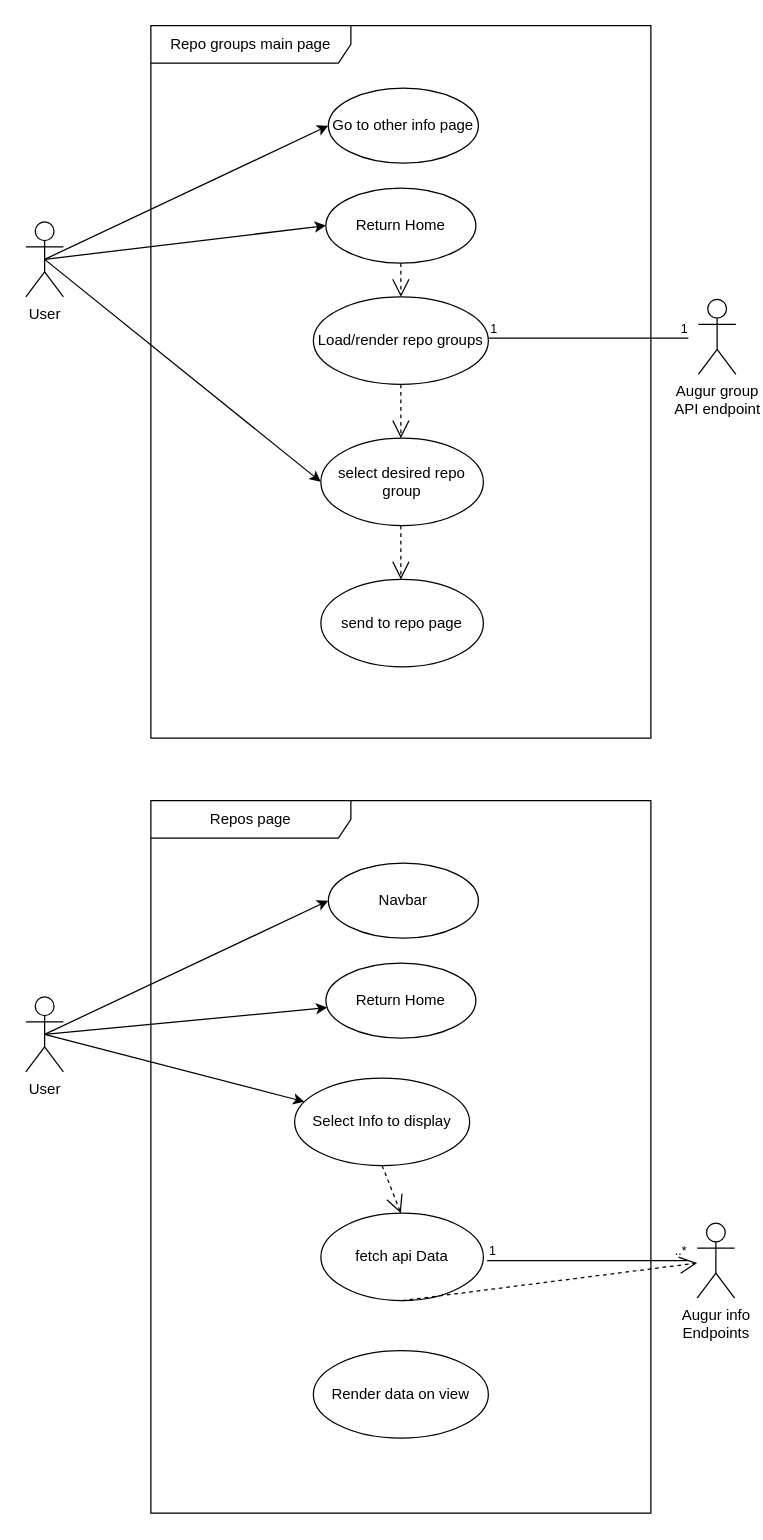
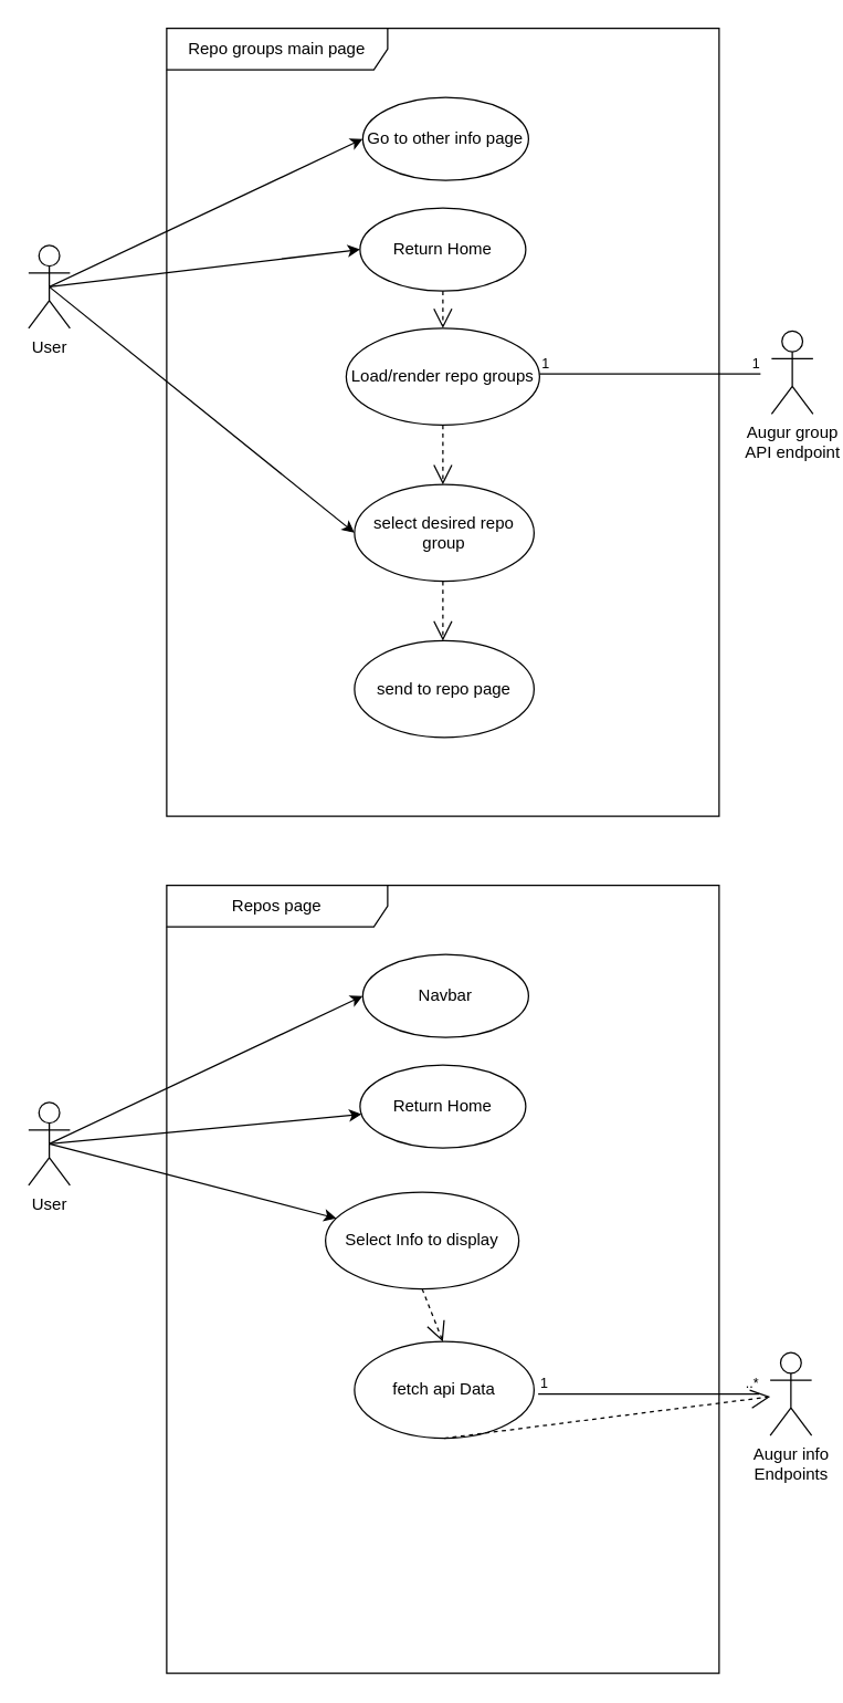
  <mxCell id="0" />
  <mxCell id="1" parent="0" />
  <mxCell id="2" value="Repo groups main page" style="shape=umlFrame;whiteSpace=wrap;html=1;width=160;height=30;" parent="1" vertex="1"><mxGeometry x="120" y="20" width="400" height="570" as="geometry" /></mxCell>
  <mxCell id="3" style="rounded=0;orthogonalLoop=1;jettySize=auto;html=1;exitX=0.5;exitY=0.5;exitDx=0;exitDy=0;exitPerimeter=0;entryX=0;entryY=0.5;entryDx=0;entryDy=0;" parent="1" source="6" target="12" edge="1"><mxGeometry relative="1" as="geometry"><mxPoint x="240" y="207" as="targetPoint" /></mxGeometry></mxCell>
  <mxCell id="4" style="edgeStyle=none;rounded=0;orthogonalLoop=1;jettySize=auto;html=1;exitX=0.5;exitY=0.5;exitDx=0;exitDy=0;exitPerimeter=0;entryX=0;entryY=0.5;entryDx=0;entryDy=0;" parent="1" source="6" target="10" edge="1"><mxGeometry relative="1" as="geometry" /></mxCell>
  <mxCell id="5" style="rounded=0;orthogonalLoop=1;jettySize=auto;html=1;exitX=0.5;exitY=0.5;exitDx=0;exitDy=0;exitPerimeter=0;entryX=0;entryY=0.5;entryDx=0;entryDy=0;" edge="1" parent="1" source="6" target="8"><mxGeometry relative="1" as="geometry" /></mxCell>
  <mxCell id="6" value="User" style="shape=umlActor;verticalLabelPosition=bottom;labelBackgroundColor=#ffffff;verticalAlign=top;html=1;" parent="1" vertex="1"><mxGeometry x="20" y="177" width="30" height="60" as="geometry" /></mxCell>
  <mxCell id="7" value="Load/render repo groups" style="ellipse;whiteSpace=wrap;html=1;" parent="1" vertex="1"><mxGeometry x="250" y="237" width="140" height="70" as="geometry" /></mxCell>
  <mxCell id="8" value="Return Home" style="ellipse;whiteSpace=wrap;html=1;" parent="1" vertex="1"><mxGeometry x="260" y="150" width="120" height="60" as="geometry" /></mxCell>
  <mxCell id="9" value="" style="endArrow=open;endSize=12;dashed=1;html=1;entryX=0.5;entryY=0;entryDx=0;entryDy=0;exitX=0.5;exitY=1;exitDx=0;exitDy=0;" parent="1" source="8" target="7" edge="1"><mxGeometry x="0.125" y="20" width="160" relative="1" as="geometry"><mxPoint x="10" y="90" as="sourcePoint" /><mxPoint x="50" y="100" as="targetPoint" /><mxPoint as="offset" /></mxGeometry></mxCell>
  <mxCell id="10" value="Go to other info page" style="ellipse;whiteSpace=wrap;html=1;" parent="1" vertex="1"><mxGeometry x="262" y="70" width="120" height="60" as="geometry" /></mxCell>
  <mxCell id="11" value="" style="endArrow=open;endSize=12;dashed=1;html=1;exitX=0.5;exitY=1;exitDx=0;exitDy=0;entryX=0.5;entryY=0.579;entryDx=0;entryDy=0;entryPerimeter=0;" parent="1" source="7" target="2" edge="1"><mxGeometry x="0.069" y="-10" width="160" relative="1" as="geometry"><mxPoint x="270" y="340" as="sourcePoint" /><mxPoint x="430" y="340" as="targetPoint" /><mxPoint as="offset" /></mxGeometry></mxCell>
  <mxCell id="12" value="select desired repo group" style="ellipse;whiteSpace=wrap;html=1;" parent="1" vertex="1"><mxGeometry x="256" y="350" width="130" height="70" as="geometry" /></mxCell>
  <mxCell id="13" value="Augur group &lt;br&gt;API endpoint" style="shape=umlActor;verticalLabelPosition=bottom;labelBackgroundColor=#ffffff;verticalAlign=top;html=1;" parent="1" vertex="1"><mxGeometry x="558" y="239" width="30" height="60" as="geometry" /></mxCell>
  <mxCell id="14" value="" style="endArrow=none;html=1;edgeStyle=orthogonalEdgeStyle;" parent="1" edge="1"><mxGeometry relative="1" as="geometry"><mxPoint x="390" y="270" as="sourcePoint" /><mxPoint x="550" y="270" as="targetPoint" /></mxGeometry></mxCell>
  <mxCell id="15" value="1" style="resizable=0;html=1;align=left;verticalAlign=bottom;labelBackgroundColor=#ffffff;fontSize=10;" parent="14" connectable="0" vertex="1"><mxGeometry x="-1" relative="1" as="geometry" /></mxCell>
  <mxCell id="16" value="1" style="resizable=0;html=1;align=right;verticalAlign=bottom;labelBackgroundColor=#ffffff;fontSize=10;" parent="14" connectable="0" vertex="1"><mxGeometry x="1" relative="1" as="geometry" /></mxCell>
  <mxCell id="17" value="Repos page" style="shape=umlFrame;whiteSpace=wrap;html=1;width=160;height=30;" parent="1" vertex="1"><mxGeometry x="120" y="640" width="400" height="570" as="geometry" /></mxCell>
  <mxCell id="18" style="rounded=0;orthogonalLoop=1;jettySize=auto;html=1;exitX=0.5;exitY=0.5;exitDx=0;exitDy=0;exitPerimeter=0;" parent="1" source="21" target="22" edge="1"><mxGeometry relative="1" as="geometry"><mxPoint x="240" y="827" as="targetPoint" /></mxGeometry></mxCell>
  <mxCell id="19" style="edgeStyle=none;rounded=0;orthogonalLoop=1;jettySize=auto;html=1;exitX=0.5;exitY=0.5;exitDx=0;exitDy=0;exitPerimeter=0;entryX=0;entryY=0.5;entryDx=0;entryDy=0;" parent="1" source="21" target="24" edge="1"><mxGeometry relative="1" as="geometry" /></mxCell>
  <mxCell id="20" style="edgeStyle=none;rounded=0;orthogonalLoop=1;jettySize=auto;html=1;exitX=0.5;exitY=0.5;exitDx=0;exitDy=0;exitPerimeter=0;" parent="1" source="21" target="23" edge="1"><mxGeometry relative="1" as="geometry" /></mxCell>
  <mxCell id="21" value="User" style="shape=umlActor;verticalLabelPosition=bottom;labelBackgroundColor=#ffffff;verticalAlign=top;html=1;" parent="1" vertex="1"><mxGeometry x="20" y="797" width="30" height="60" as="geometry" /></mxCell>
  <mxCell id="22" value="Select Info to display" style="ellipse;whiteSpace=wrap;html=1;" parent="1" vertex="1"><mxGeometry x="235" y="862" width="140" height="70" as="geometry" /></mxCell>
  <mxCell id="23" value="Return Home" style="ellipse;whiteSpace=wrap;html=1;" parent="1" vertex="1"><mxGeometry x="260" y="770" width="120" height="60" as="geometry" /></mxCell>
  <mxCell id="24" value="Navbar" style="ellipse;whiteSpace=wrap;html=1;" parent="1" vertex="1"><mxGeometry x="262" y="690" width="120" height="60" as="geometry" /></mxCell>
  <mxCell id="25" value="" style="endArrow=open;endSize=12;dashed=1;html=1;exitX=0.5;exitY=1;exitDx=0;exitDy=0;entryX=0.5;entryY=0.579;entryDx=0;entryDy=0;entryPerimeter=0;" parent="1" source="22" target="17" edge="1"><mxGeometry x="0.069" y="-10" width="160" relative="1" as="geometry"><mxPoint x="270" y="960" as="sourcePoint" /><mxPoint x="430" y="960" as="targetPoint" /><mxPoint as="offset" /></mxGeometry></mxCell>
  <mxCell id="26" value="fetch api Data" style="ellipse;whiteSpace=wrap;html=1;" parent="1" vertex="1"><mxGeometry x="256" y="970" width="130" height="70" as="geometry" /></mxCell>
  <mxCell id="27" value="Augur info &lt;br&gt;Endpoints" style="shape=umlActor;verticalLabelPosition=bottom;labelBackgroundColor=#ffffff;verticalAlign=top;html=1;" parent="1" vertex="1"><mxGeometry x="557" y="978" width="30" height="60" as="geometry" /></mxCell>
  <mxCell id="28" value="" style="endArrow=none;html=1;edgeStyle=orthogonalEdgeStyle;" parent="1" edge="1"><mxGeometry relative="1" as="geometry"><mxPoint x="389" y="1008" as="sourcePoint" /><mxPoint x="549" y="1008" as="targetPoint" /></mxGeometry></mxCell>
  <mxCell id="29" value="1" style="resizable=0;html=1;align=left;verticalAlign=bottom;labelBackgroundColor=#ffffff;fontSize=10;" parent="28" connectable="0" vertex="1"><mxGeometry x="-1" relative="1" as="geometry" /></mxCell>
  <mxCell id="30" value="..*" style="resizable=0;html=1;align=right;verticalAlign=bottom;labelBackgroundColor=#ffffff;fontSize=10;" parent="28" connectable="0" vertex="1"><mxGeometry x="1" relative="1" as="geometry"><mxPoint as="offset" /></mxGeometry></mxCell>
- <mxCell id="31" value="Render data on view" style="ellipse;whiteSpace=wrap;html=1;" vertex="1" parent="1"><mxGeometry x="250" y="1080" width="140" height="70" as="geometry" /></mxCell>
  <mxCell id="32" value="" style="endArrow=open;endSize=12;dashed=1;html=1;exitX=0.5;exitY=1;exitDx=0;exitDy=0;" edge="1" parent="1" source="26" target="27"><mxGeometry x="-0.037" y="29" width="160" relative="1" as="geometry"><mxPoint x="340" y="1050" as="sourcePoint" /><mxPoint x="500" y="1050" as="targetPoint" /><mxPoint as="offset" /></mxGeometry></mxCell>
  <mxCell id="33" value="" style="endArrow=open;endSize=12;dashed=1;html=1;entryX=0.5;entryY=0.579;entryDx=0;entryDy=0;entryPerimeter=0;" edge="1" parent="1"><mxGeometry x="0.069" y="-10" width="160" relative="1" as="geometry"><mxPoint x="320" y="420" as="sourcePoint" /><mxPoint x="320" y="463.03" as="targetPoint" /><mxPoint as="offset" /></mxGeometry></mxCell>
  <mxCell id="34" value="send to repo page" style="ellipse;whiteSpace=wrap;html=1;" vertex="1" parent="1"><mxGeometry x="256" y="463" width="130" height="70" as="geometry" /></mxCell>
